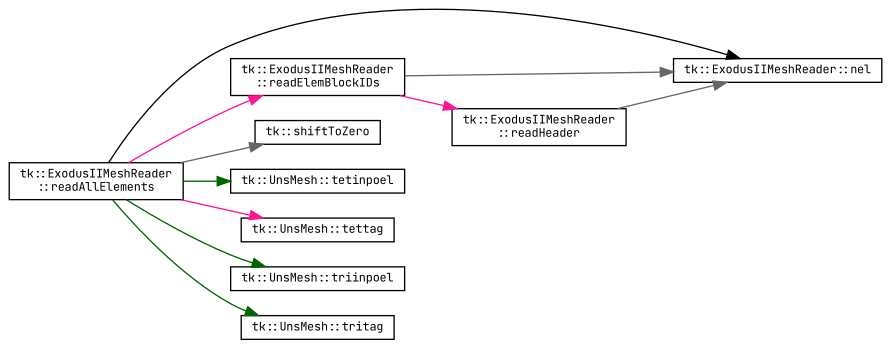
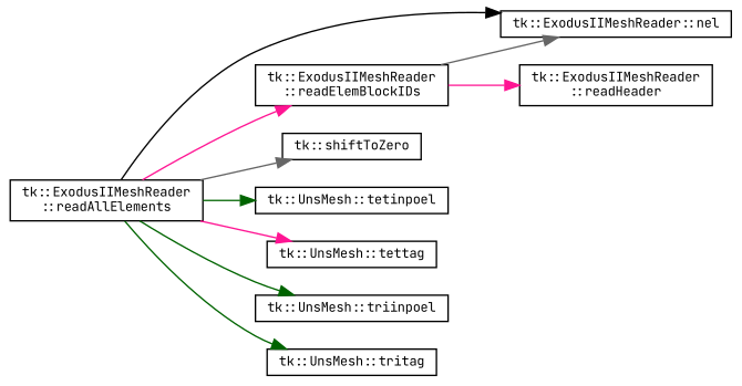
  digraph {
    fontname="JetBrains Mono"
    rankdir=LR
    node [color=black fontname="JetBrains Mono" fontsize=9 shape=record]
    edge [color=deeppink fontname="JetBrains Mono" fontsize=9 labelfontname="sans-serif" labelfontsize=9 style=solid]
    n1 [height=0.2 label="tk::ExodusIIMeshReader\l::readAllElements" width=0.4]
    n2 [height=0.2 label="tk::ExodusIIMeshReader::nel" width=0.4]
    n3 [height=0.2 label="tk::ExodusIIMeshReader\l::readElemBlockIDs" width=0.4]
    n4 [height=0.2 label="tk::shiftToZero" width=0.4]
    n5 [height=0.2 label="tk::UnsMesh::tetinpoel" width=0.4]
    n6 [height=0.2 label="tk::UnsMesh::tettag" width=0.4]
    n7 [height=0.2 label="tk::UnsMesh::triinpoel" width=0.4]
    n8 [height=0.2 label="tk::UnsMesh::tritag" width=0.4]
    n9 [height=0.2 label="tk::ExodusIIMeshReader\l::readHeader" width=0.4]
    n1 -> n2 [color=black]
    n1 -> n3
    n1 -> n4 [color=gray40]
    n1 -> n5 [color=darkgreen]
    n1 -> n6
    n1 -> n7 [color=darkgreen]
    n1 -> n8 [color=darkgreen]
    n3 -> n2 [color=gray40]
    n3 -> n9
-   n9 -> n2 [color=gray40]
  }
